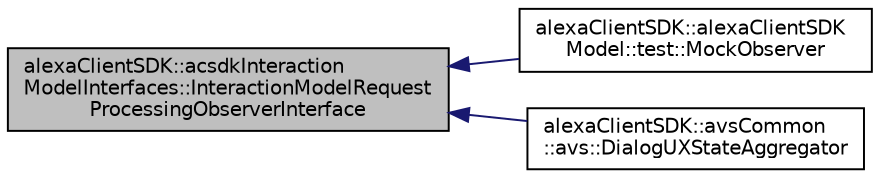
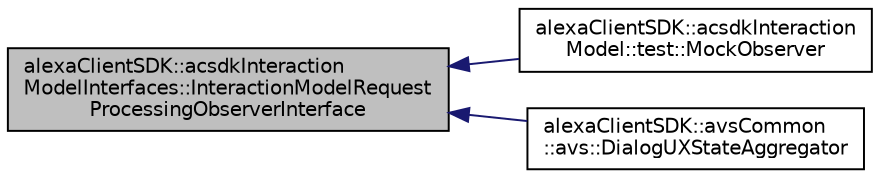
  digraph {
    rankdir=LR
    node [color=black fillcolor=white fontname=Helvetica fontsize=10 shape=record style=filled]
    edge [color=midnightblue dir=back fontname=Helvetica fontsize=10 labelfontname=Helvetica labelfontsize=10 style=solid]
    n1 [fillcolor=grey75 fontcolor=black height=0.2 label="alexaClientSDK::acsdkInteraction\lModelInterfaces::InteractionModelRequest\lProcessingObserverInterface" width=0.4]
-   n2 [height=0.2 label="alexaClientSDK::alexaClientSDK\lModel::test::MockObserver" width=0.4]
+   n2 [height=0.2 label="alexaClientSDK::acsdkInteraction\lModel::test::MockObserver" width=0.4]
    n3 [height=0.2 label="alexaClientSDK::avsCommon\l::avs::DialogUXStateAggregator" width=0.4]
    n1 -> n2
    n1 -> n3
  }
